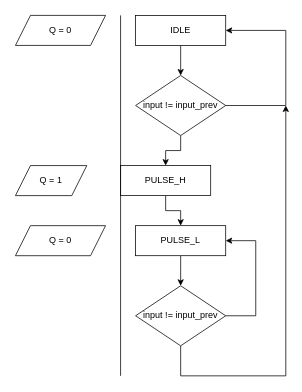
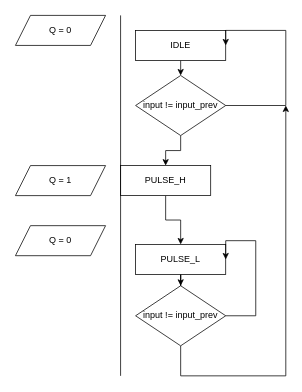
  <mxCell id="0" />
  <mxCell id="1" parent="0" />
  <mxCell id="2" style="edgeStyle=orthogonalEdgeStyle;rounded=0;orthogonalLoop=1;jettySize=auto;html=1;exitX=0.5;exitY=1;exitDx=0;exitDy=0;entryX=0.5;entryY=0;entryDx=0;entryDy=0;" edge="1" parent="1" source="3" target="10"><mxGeometry relative="1" as="geometry" /></mxCell>
- <mxCell id="3" value="IDLE" style="rounded=0;whiteSpace=wrap;html=1;" vertex="1" parent="1"><mxGeometry x="180" y="20" width="120" height="40" as="geometry" /></mxCell>
+ <mxCell id="3" value="IDLE" style="rounded=0;whiteSpace=wrap;html=1;" vertex="1" parent="1"><mxGeometry x="180" y="40" width="120" height="40" as="geometry" /></mxCell>
  <mxCell id="4" style="edgeStyle=orthogonalEdgeStyle;rounded=0;orthogonalLoop=1;jettySize=auto;html=1;entryX=0.5;entryY=0;entryDx=0;entryDy=0;" edge="1" parent="1" source="5" target="7"><mxGeometry relative="1" as="geometry" /></mxCell>
  <mxCell id="5" value="PULSE_H" style="rounded=0;whiteSpace=wrap;html=1;" vertex="1" parent="1"><mxGeometry x="160" y="220" width="120" height="40" as="geometry" /></mxCell>
  <mxCell id="6" style="edgeStyle=orthogonalEdgeStyle;rounded=0;orthogonalLoop=1;jettySize=auto;html=1;entryX=0.5;entryY=0;entryDx=0;entryDy=0;" edge="1" parent="1" source="7" target="13"><mxGeometry relative="1" as="geometry" /></mxCell>
- <mxCell id="7" value="PULSE_L" style="rounded=0;whiteSpace=wrap;html=1;" vertex="1" parent="1"><mxGeometry x="180" y="300" width="120" height="40" as="geometry" /></mxCell>
+ <mxCell id="7" value="PULSE_L" style="rounded=0;whiteSpace=wrap;html=1;" vertex="1" parent="1"><mxGeometry x="180" y="325" width="120" height="40" as="geometry" /></mxCell>
  <mxCell id="8" style="edgeStyle=orthogonalEdgeStyle;rounded=0;orthogonalLoop=1;jettySize=auto;html=1;exitX=0.5;exitY=1;exitDx=0;exitDy=0;entryX=0.5;entryY=0;entryDx=0;entryDy=0;" edge="1" parent="1" source="10" target="5"><mxGeometry relative="1" as="geometry" /></mxCell>
  <mxCell id="9" style="edgeStyle=orthogonalEdgeStyle;rounded=0;orthogonalLoop=1;jettySize=auto;html=1;exitX=1;exitY=0.5;exitDx=0;exitDy=0;entryX=1;entryY=0.5;entryDx=0;entryDy=0;" edge="1" parent="1" source="10" target="3"><mxGeometry relative="1" as="geometry"><Array as="points"><mxPoint x="380" y="140" /><mxPoint x="380" y="40" /></Array></mxGeometry></mxCell>
  <mxCell id="10" value="input != input_prev" style="rhombus;whiteSpace=wrap;html=1;" vertex="1" parent="1"><mxGeometry x="180" y="100" width="120" height="80" as="geometry" /></mxCell>
  <mxCell id="11" style="edgeStyle=orthogonalEdgeStyle;rounded=0;orthogonalLoop=1;jettySize=auto;html=1;exitX=1;exitY=0.5;exitDx=0;exitDy=0;entryX=1;entryY=0.5;entryDx=0;entryDy=0;" edge="1" parent="1" source="13" target="7"><mxGeometry relative="1" as="geometry"><Array as="points"><mxPoint x="340" y="420" /><mxPoint x="340" y="320" /></Array></mxGeometry></mxCell>
  <mxCell id="12" style="edgeStyle=orthogonalEdgeStyle;rounded=0;orthogonalLoop=1;jettySize=auto;html=1;exitX=0.5;exitY=1;exitDx=0;exitDy=0;" edge="1" parent="1" source="13"><mxGeometry relative="1" as="geometry"><mxPoint x="380" y="140" as="targetPoint" /><Array as="points"><mxPoint x="240" y="500" /><mxPoint x="380" y="500" /></Array></mxGeometry></mxCell>
  <mxCell id="13" value="input != input_prev" style="rhombus;whiteSpace=wrap;html=1;" vertex="1" parent="1"><mxGeometry x="180" y="380" width="120" height="80" as="geometry" /></mxCell>
  <mxCell id="14" value="Q = 0" style="shape=parallelogram;perimeter=parallelogramPerimeter;whiteSpace=wrap;html=1;fixedSize=1;" vertex="1" parent="1"><mxGeometry x="20" y="20" width="120" height="40" as="geometry" /></mxCell>
- <mxCell id="15" value="Q = 1" style="shape=parallelogram;perimeter=parallelogramPerimeter;whiteSpace=wrap;html=1;fixedSize=1;" vertex="1" parent="1"><mxGeometry x="20" y="220" width="95" height="40" as="geometry" /></mxCell>
+ <mxCell id="15" value="Q = 1" style="shape=parallelogram;perimeter=parallelogramPerimeter;whiteSpace=wrap;html=1;fixedSize=1;" vertex="1" parent="1"><mxGeometry x="20" y="220" width="120" height="40" as="geometry" /></mxCell>
  <mxCell id="16" value="Q = 0" style="shape=parallelogram;perimeter=parallelogramPerimeter;whiteSpace=wrap;html=1;fixedSize=1;" vertex="1" parent="1"><mxGeometry x="20" y="300" width="120" height="40" as="geometry" /></mxCell>
  <mxCell id="17" value="" style="endArrow=none;html=1;rounded=0;" edge="1" parent="1"><mxGeometry width="50" height="50" relative="1" as="geometry"><mxPoint x="160" y="500" as="sourcePoint" /><mxPoint x="160" y="20" as="targetPoint" /></mxGeometry></mxCell>
